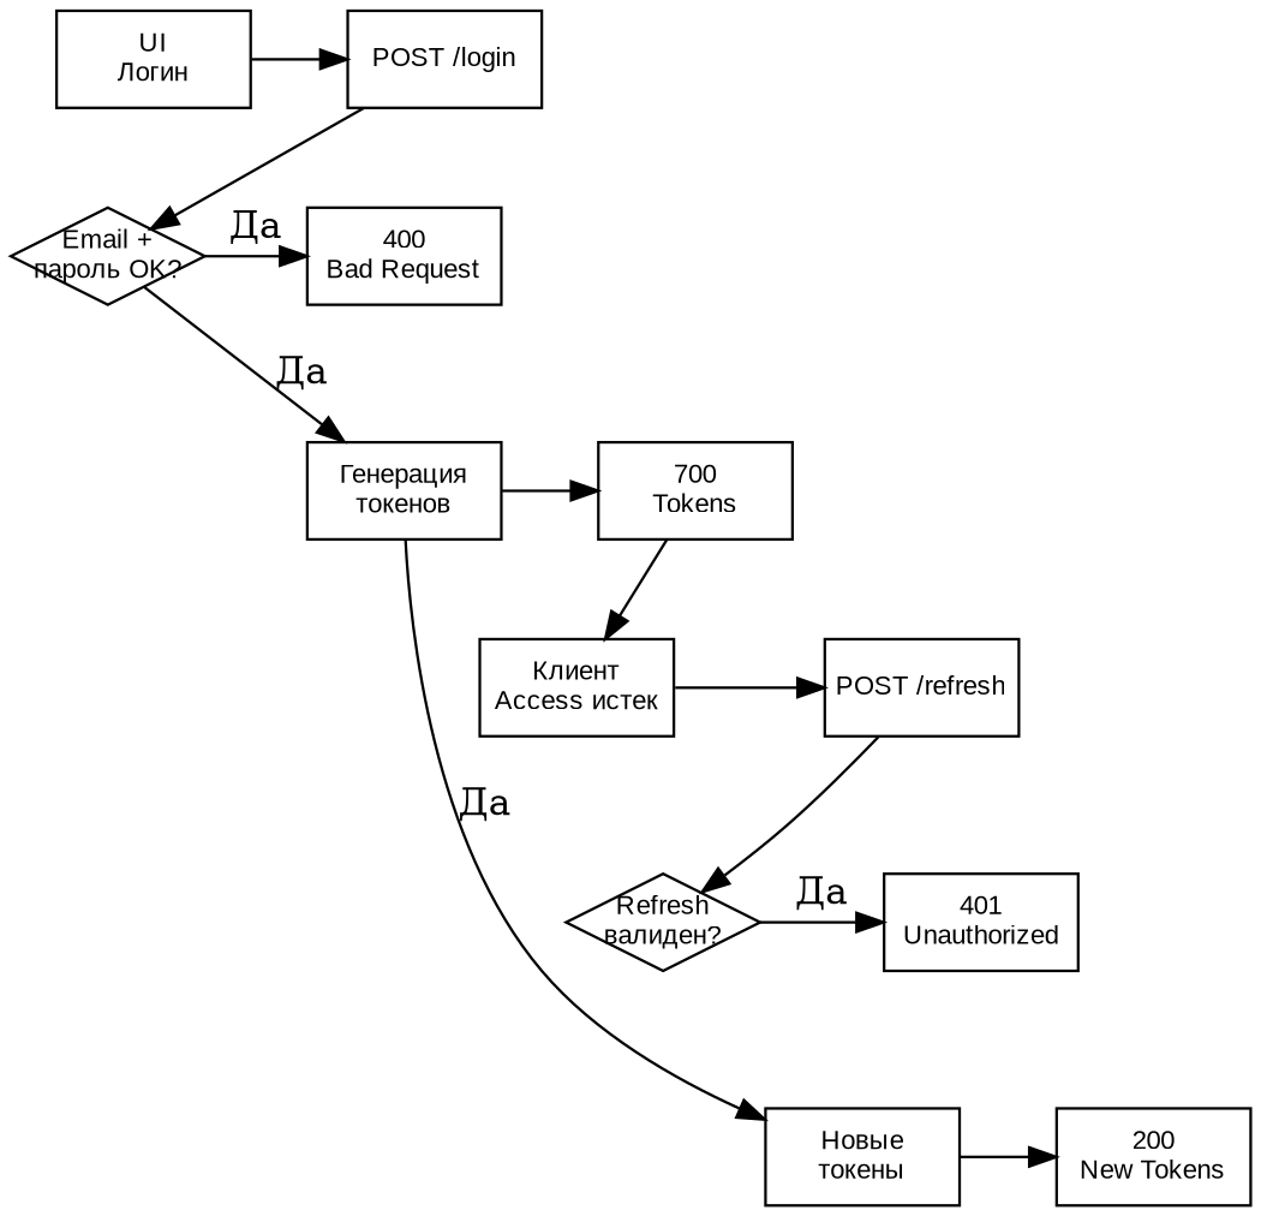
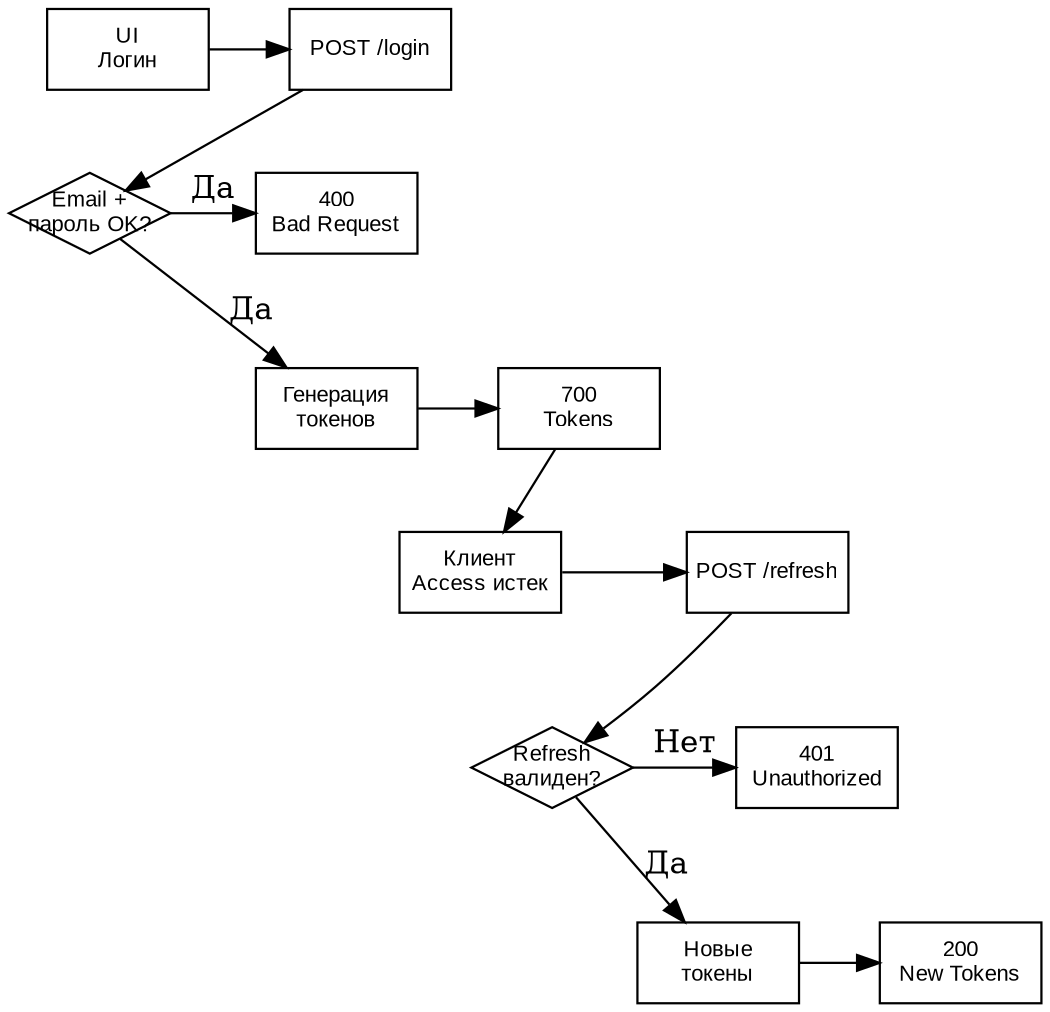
  digraph {
    rankdir=TB
    node [fixedsize=true fontname="GOST Type A,Arial" fontsize=10 shape=rectangle]
    n1 [height=0.5 label="UI\nЛогин" width=1]
    n2 [height=0.5 label="POST /login" width=1]
    n3 [height=0.5 label="Email +\nпароль OK?" shape=diamond width=1]
    n4 [height=0.5 label="400\nBad Request" width=1]
    n5 [height=0.5 label="Генерация\nтокенов" width=1]
    n6 [height=0.5 label="700\nTokens" width=1]
    n7 [height=0.5 label="Клиент\nAccess истек" width=1]
    n8 [height=0.5 label="POST /refresh" width=1]
    n9 [height=0.5 label="Refresh\nвалиден?" shape=diamond width=1]
    n10 [height=0.5 label="401\nUnauthorized" width=1]
    n11 [height=0.5 label="Новые\nтокены" width=1]
    n12 [height=0.5 label="200\nNew Tokens" width=1]
    subgraph sub_1 {
      rank=same
      n1
      n2
    }
    subgraph sub_2 {
      rank=same
      n3
      n4
    }
    subgraph sub_3 {
      rank=same
      n5
      n6
    }
    subgraph sub_4 {
      rank=same
      n7
      n8
    }
    subgraph sub_5 {
      rank=same
      n9
      n10
    }
    subgraph sub_6 {
      rank=same
      n11
      n12
    }
    n1 -> n2
    n2 -> n3
    n2 -> n5 [style=invis weight=1]
    n3 -> n4 [label="Да"]
    n3 -> n5 [label="Да"]
    n4 -> n5 [style=invis weight=1]
    n5 -> n6
    n6 -> n7
    n6 -> n9 [style=invis weight=1]
    n7 -> n8
    n8 -> n9
    n8 -> n11 [style=invis weight=1]
-   n9 -> n10 [label="Да"]
-   n5 -> n11 [label="Да"]
+   n9 -> n10 [label="Нет"]
+   n9 -> n11 [label="Да"]
    n10 -> n11 [style=invis weight=1]
    n11 -> n12
  }
